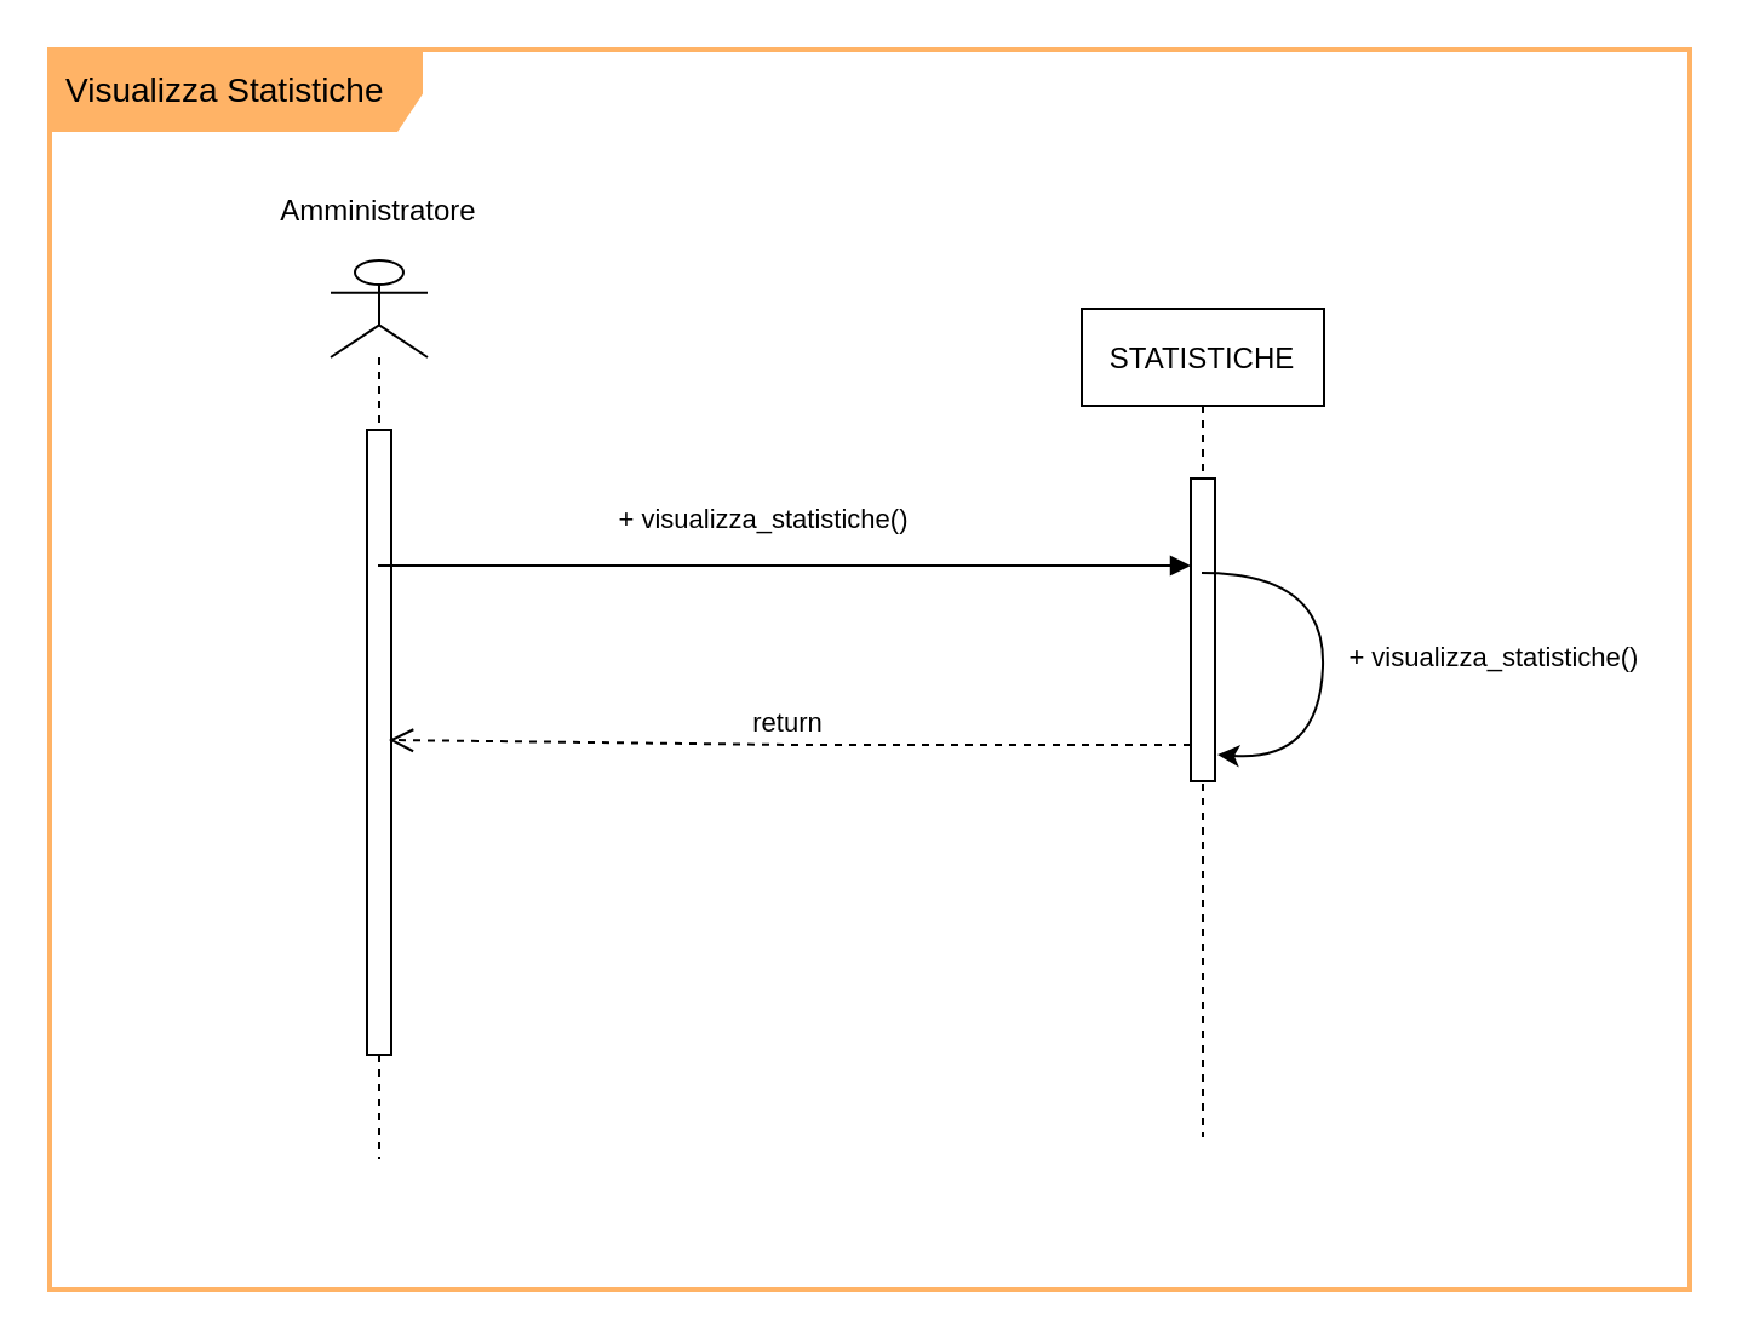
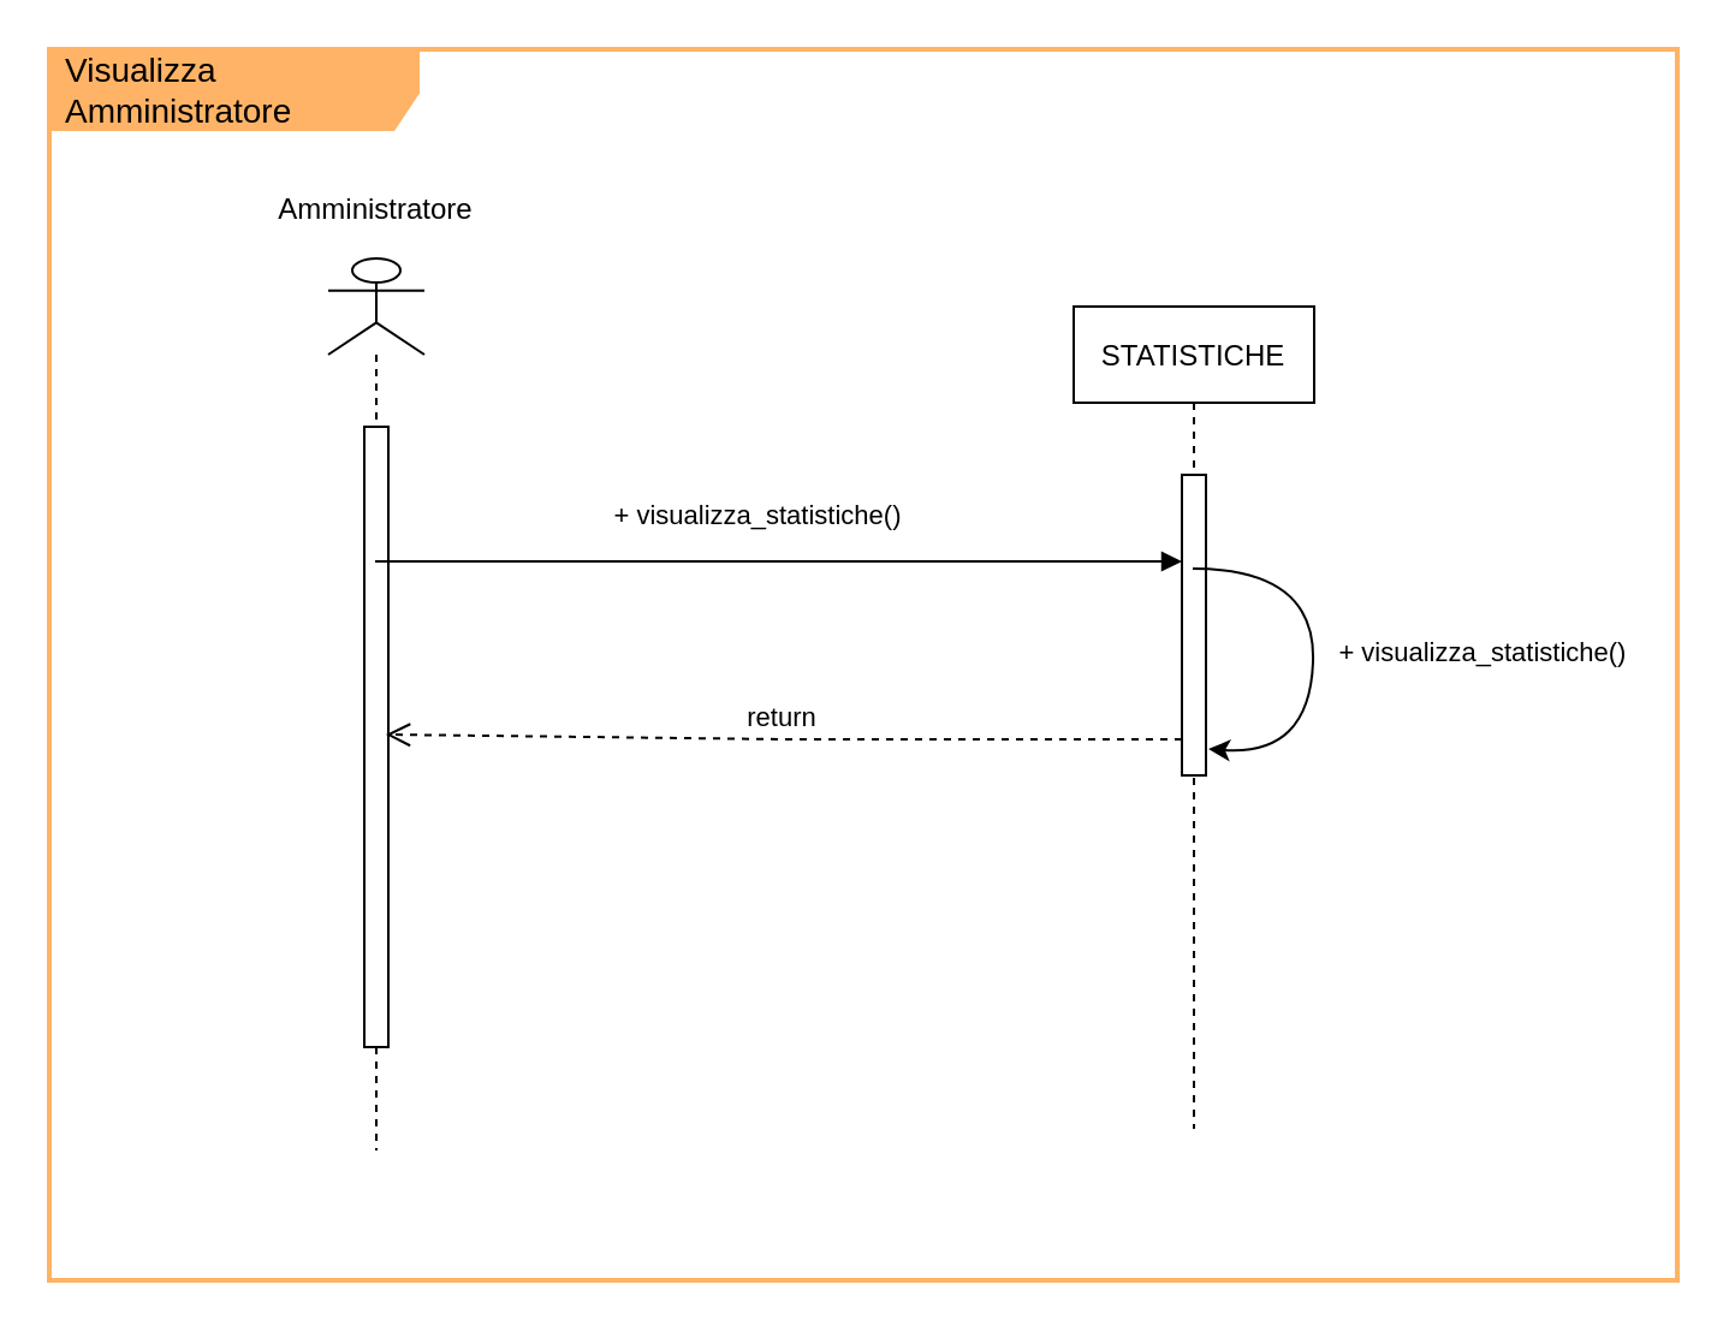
  <mxCell id="0" />
  <mxCell id="1" parent="0" />
  <mxCell id="2" value="" style="shape=umlLifeline;participant=umlActor;perimeter=lifelinePerimeter;whiteSpace=wrap;html=1;container=1;collapsible=0;recursiveResize=0;verticalAlign=top;spacingTop=36;outlineConnect=0;" vertex="1" parent="1"><mxGeometry x="136" y="107" width="40" height="371" as="geometry" /></mxCell>
  <mxCell id="3" value="" style="points=[];perimeter=orthogonalPerimeter;rounded=0;shadow=0;strokeWidth=1;" vertex="1" parent="1"><mxGeometry x="151" y="177" width="10" height="258" as="geometry" /></mxCell>
  <mxCell id="4" value="STATISTICHE" style="shape=umlLifeline;perimeter=lifelinePerimeter;container=1;collapsible=0;recursiveResize=0;rounded=0;shadow=0;strokeWidth=1;" vertex="1" parent="1"><mxGeometry x="446" y="127" width="100" height="342" as="geometry" /></mxCell>
  <mxCell id="5" value="" style="points=[];perimeter=orthogonalPerimeter;rounded=0;shadow=0;strokeWidth=1;" vertex="1" parent="4"><mxGeometry x="45" y="70" width="10" height="125" as="geometry" /></mxCell>
  <mxCell id="6" value="" style="endArrow=classic;html=1;curved=1;entryX=1.1;entryY=0.912;entryDx=0;entryDy=0;entryPerimeter=0;" edge="1" parent="4" source="4" target="5"><mxGeometry width="50" height="50" relative="1" as="geometry"><mxPoint x="59" y="108" as="sourcePoint" /><mxPoint x="140" y="159" as="targetPoint" /><Array as="points"><mxPoint x="101" y="109" /><mxPoint x="98" y="187" /></Array></mxGeometry></mxCell>
  <mxCell id="7" value="+ visualizza_statistiche()  " style="verticalAlign=bottom;endArrow=block;shadow=0;strokeWidth=1;" edge="1" parent="1"><mxGeometry x="-0.043" y="10" relative="1" as="geometry"><mxPoint x="155.5" y="233" as="sourcePoint" /><mxPoint x="491" y="233" as="targetPoint" /><Array as="points"><mxPoint x="256.5" y="233" /><mxPoint x="311" y="233" /><mxPoint x="321" y="233" /><mxPoint x="361" y="233" /><mxPoint x="491" y="233" /></Array><mxPoint as="offset" /></mxGeometry></mxCell>
  <mxCell id="8" value="return" style="verticalAlign=bottom;endArrow=open;dashed=1;endSize=8;shadow=0;strokeWidth=1;entryX=0.9;entryY=0.438;entryDx=0;entryDy=0;entryPerimeter=0;" edge="1" parent="1"><mxGeometry relative="1" as="geometry"><mxPoint x="160" y="305.004" as="targetPoint" /><mxPoint x="491" y="307" as="sourcePoint" /><Array as="points"><mxPoint x="326" y="307" /></Array></mxGeometry></mxCell>
  <mxCell id="9" value="&lt;div&gt;Amministratore&lt;/div&gt;" style="text;html=1;strokeColor=none;fillColor=none;align=center;verticalAlign=middle;whiteSpace=wrap;rounded=0;" vertex="1" parent="1"><mxGeometry x="136" y="77" width="40" height="20" as="geometry" /></mxCell>
- <mxCell id="10" value="&lt;font style=&quot;font-size: 14px&quot;&gt;Visualizza Statistiche&lt;/font&gt;" style="shape=umlFrame;whiteSpace=wrap;html=1;width=153;height=33;boundedLbl=1;verticalAlign=middle;align=left;spacingLeft=5;fillColor=#FFB366;strokeColor=#FFB366;strokeWidth=2;" vertex="1" parent="1"><mxGeometry x="20" y="20" width="677" height="512" as="geometry" /></mxCell>
+ <mxCell id="10" value="&lt;font style=&quot;font-size: 14px&quot;&gt;Visualizza Amministratore&lt;/font&gt;" style="shape=umlFrame;whiteSpace=wrap;html=1;width=153;height=33;boundedLbl=1;verticalAlign=middle;align=left;spacingLeft=5;fillColor=#FFB366;strokeColor=#FFB366;strokeWidth=2;" vertex="1" parent="1"><mxGeometry x="20" y="20" width="677" height="512" as="geometry" /></mxCell>
  <mxCell id="11" value="&lt;span style=&quot;font-size: 11px;&quot;&gt;+ visualizza_statistiche()&amp;nbsp;&lt;/span&gt;" style="text;html=1;strokeColor=none;fillColor=none;align=center;verticalAlign=middle;whiteSpace=wrap;rounded=0;" vertex="1" parent="1"><mxGeometry x="550" y="256" width="136" height="30" as="geometry" /></mxCell>
